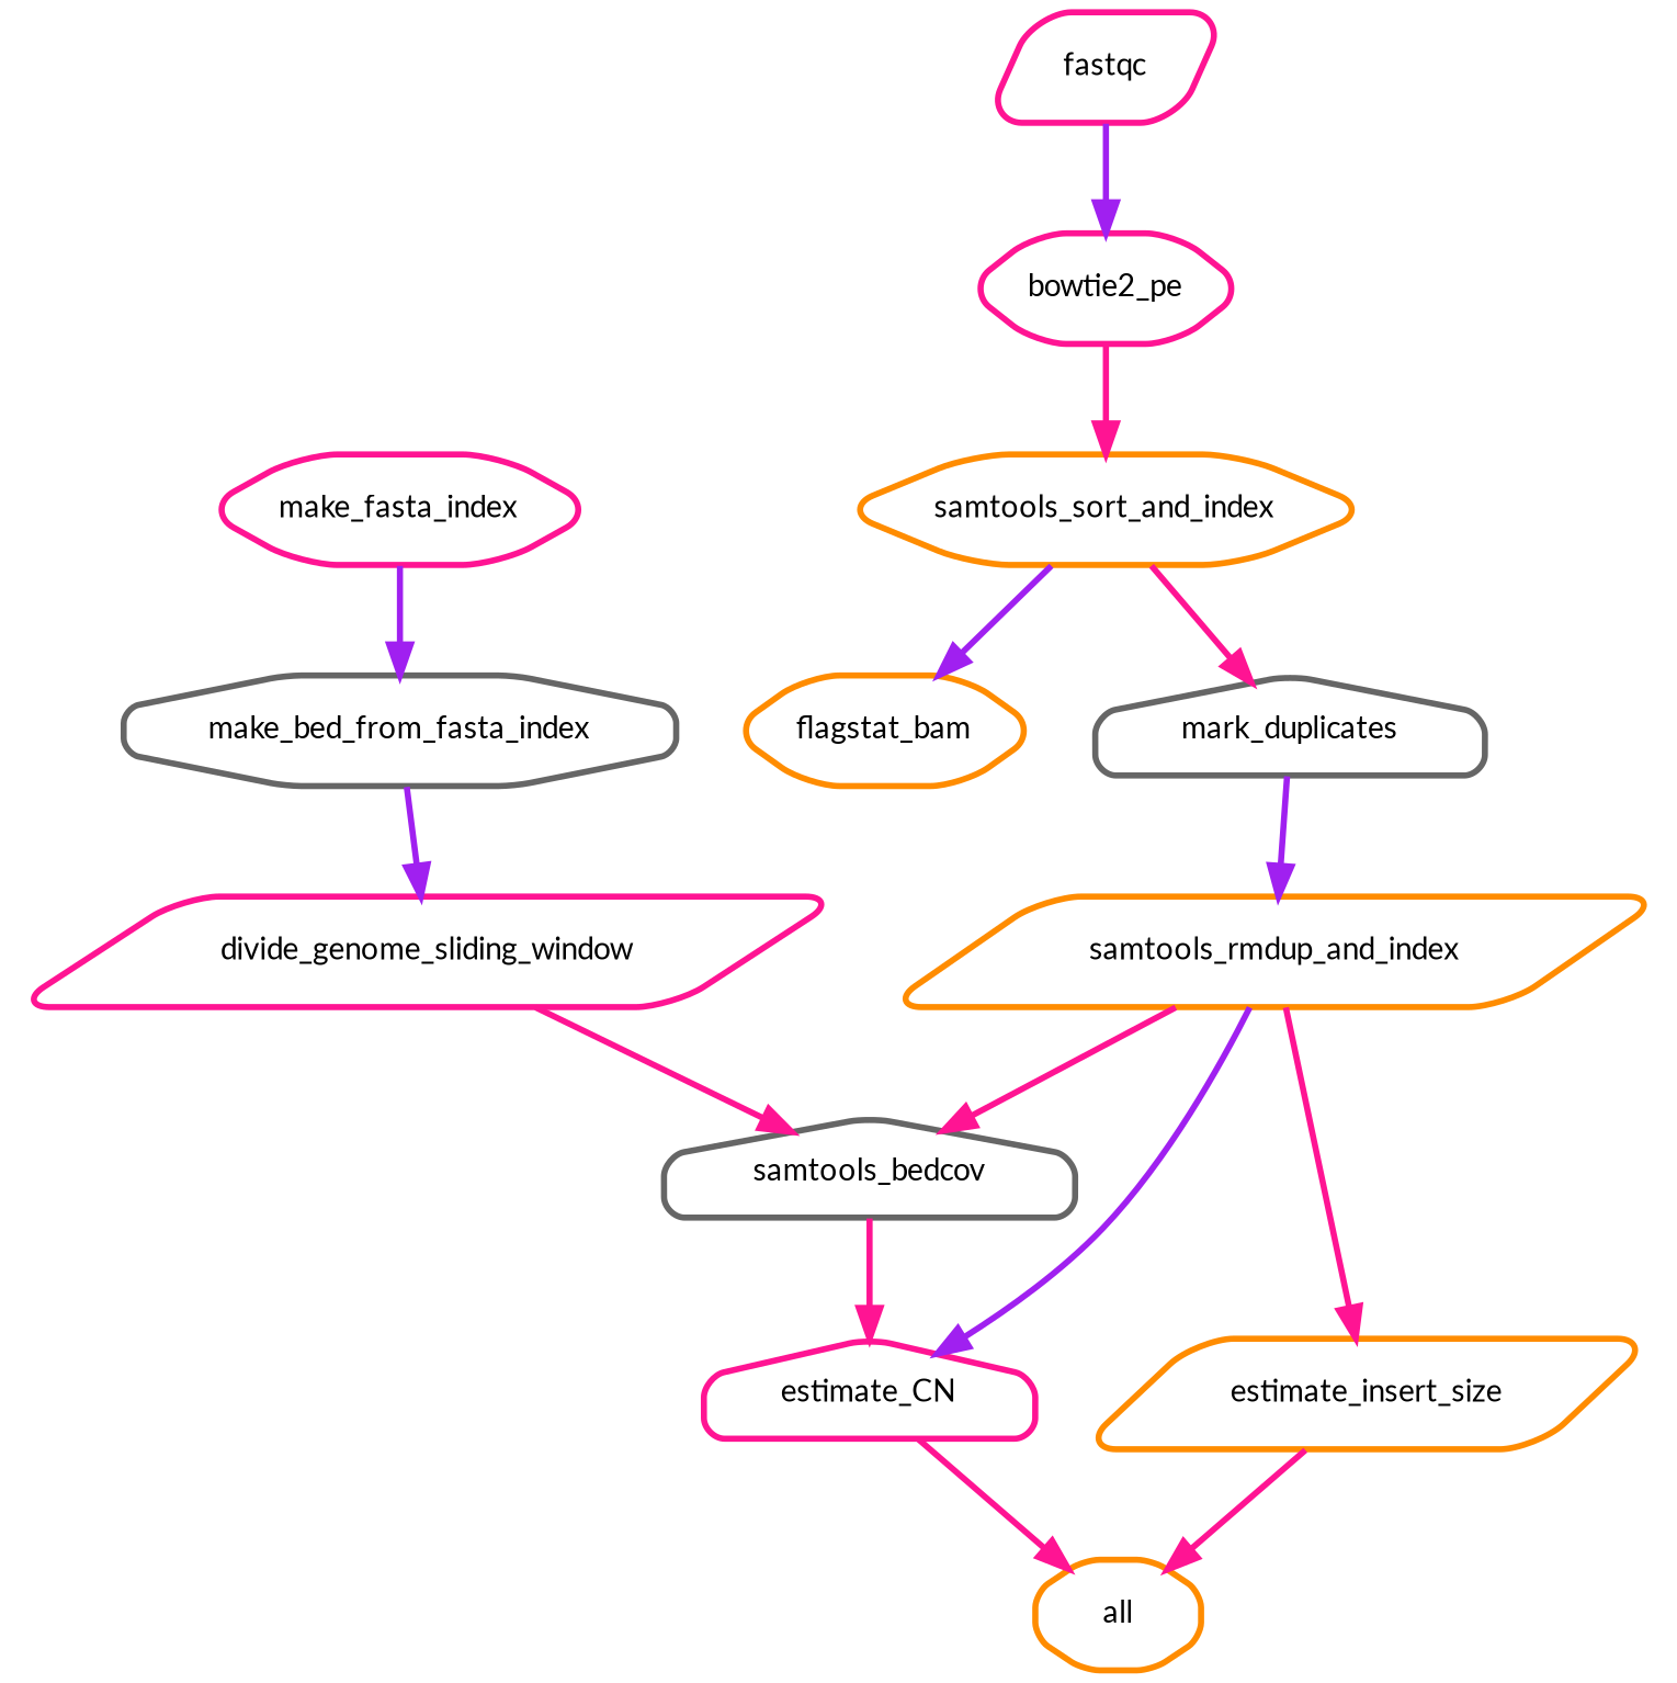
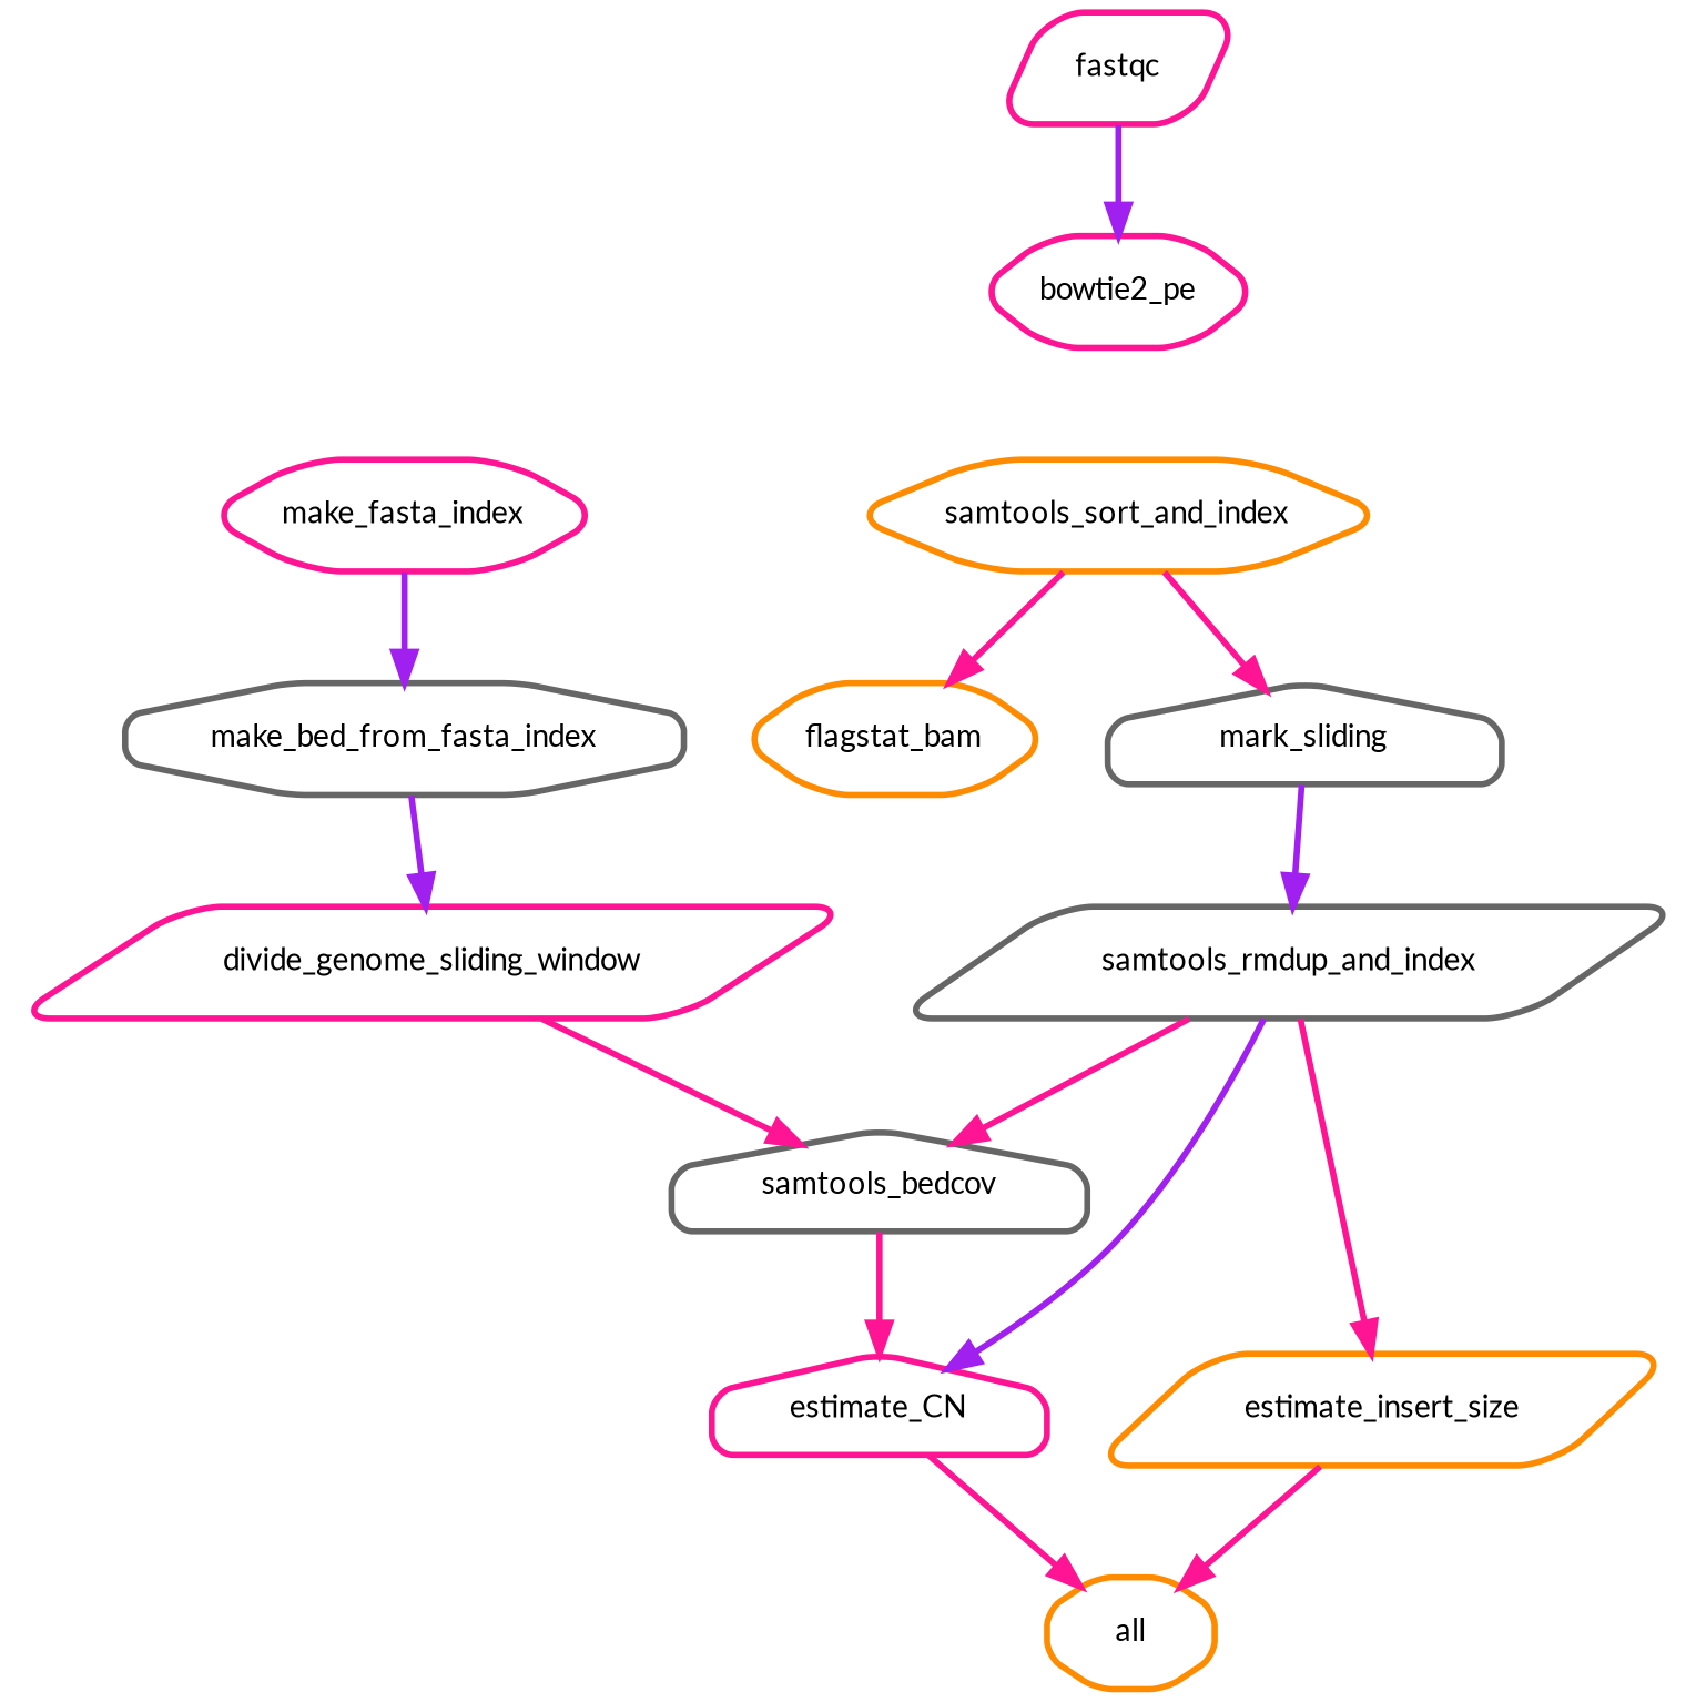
  digraph {
    bgcolor=white
    fontname=Lato
    node [color=deeppink fontname=Lato fontsize=10 penwidth=2 shape=hexagon style=rounded]
    edge [color=deeppink fontname=Lato penwidth=2]
    n1 [color=darkorange label=flagstat_bam]
    n2 [color=darkorange label=all shape=octagon]
    n3 [label=bowtie2_pe]
    n4 [color=darkorange label=samtools_sort_and_index]
-   n5 [color=gray40 label=mark_duplicates shape=house]
+   n5 [color=gray40 label=mark_sliding shape=house]
    n6 [label=divide_genome_sliding_window shape=parallelogram]
    n7 [color=gray40 label=samtools_bedcov shape=house]
    n8 [label=estimate_CN shape=house]
-   n9 [color=darkorange label=samtools_rmdup_and_index shape=parallelogram]
+   n9 [color=gray40 label=samtools_rmdup_and_index shape=parallelogram]
    n10 [color=darkorange label=estimate_insert_size shape=parallelogram]
    n11 [color=gray40 label=make_bed_from_fasta_index shape=octagon]
    n12 [label=fastqc shape=parallelogram]
    n13 [label=make_fasta_index]
-   n3 -> n4
-   n4 -> n1 [color=purple]
+   n4 -> n1
    n4 -> n5
    n5 -> n9 [color=purple]
    n6 -> n7
    n7 -> n8
    n8 -> n2
    n9 -> n7
    n9 -> n8 [color=purple]
    n9 -> n10
    n10 -> n2
    n11 -> n6 [color=purple]
    n12 -> n3 [color=purple]
    n13 -> n11 [color=purple]
  }
